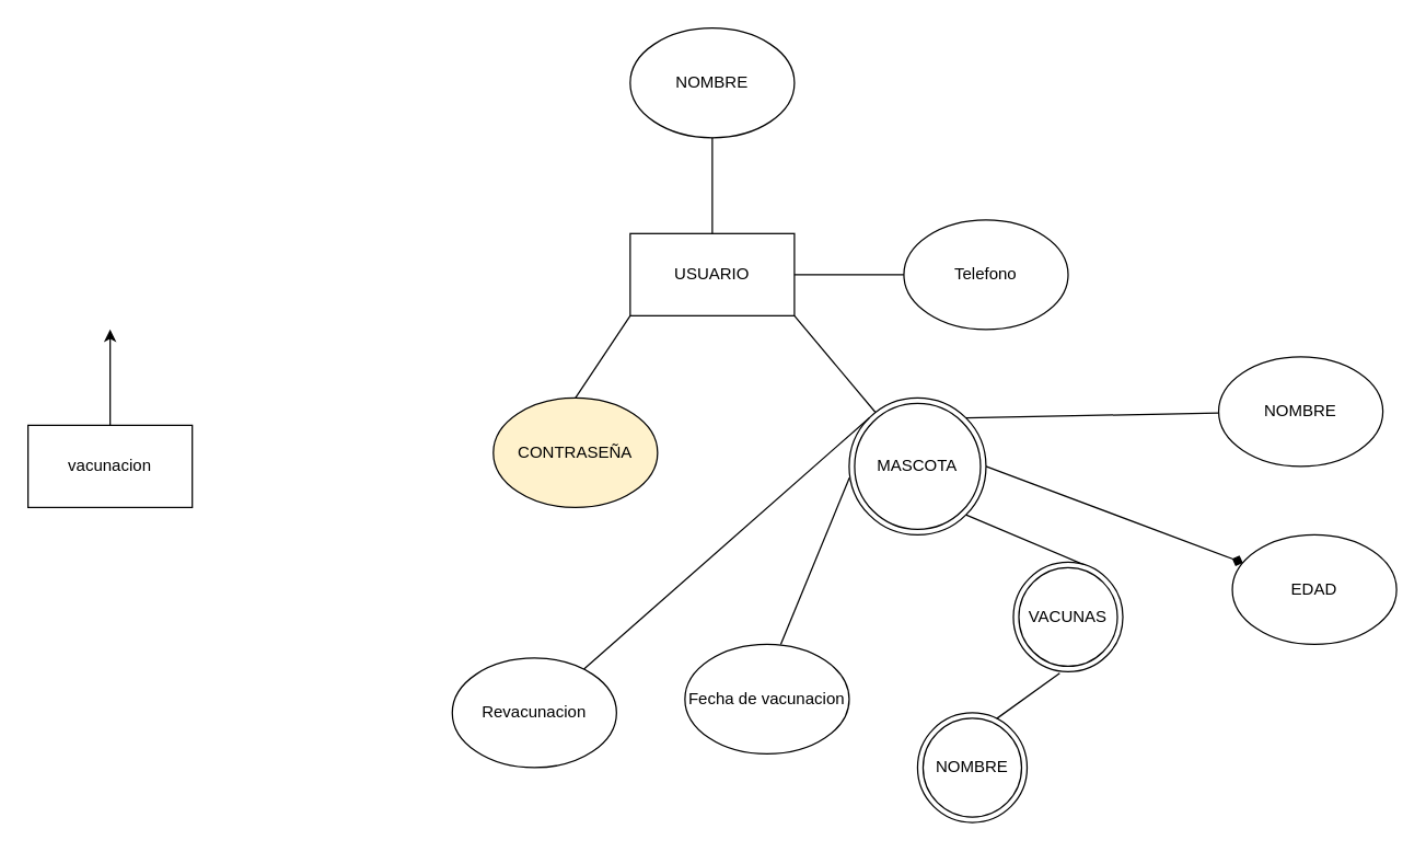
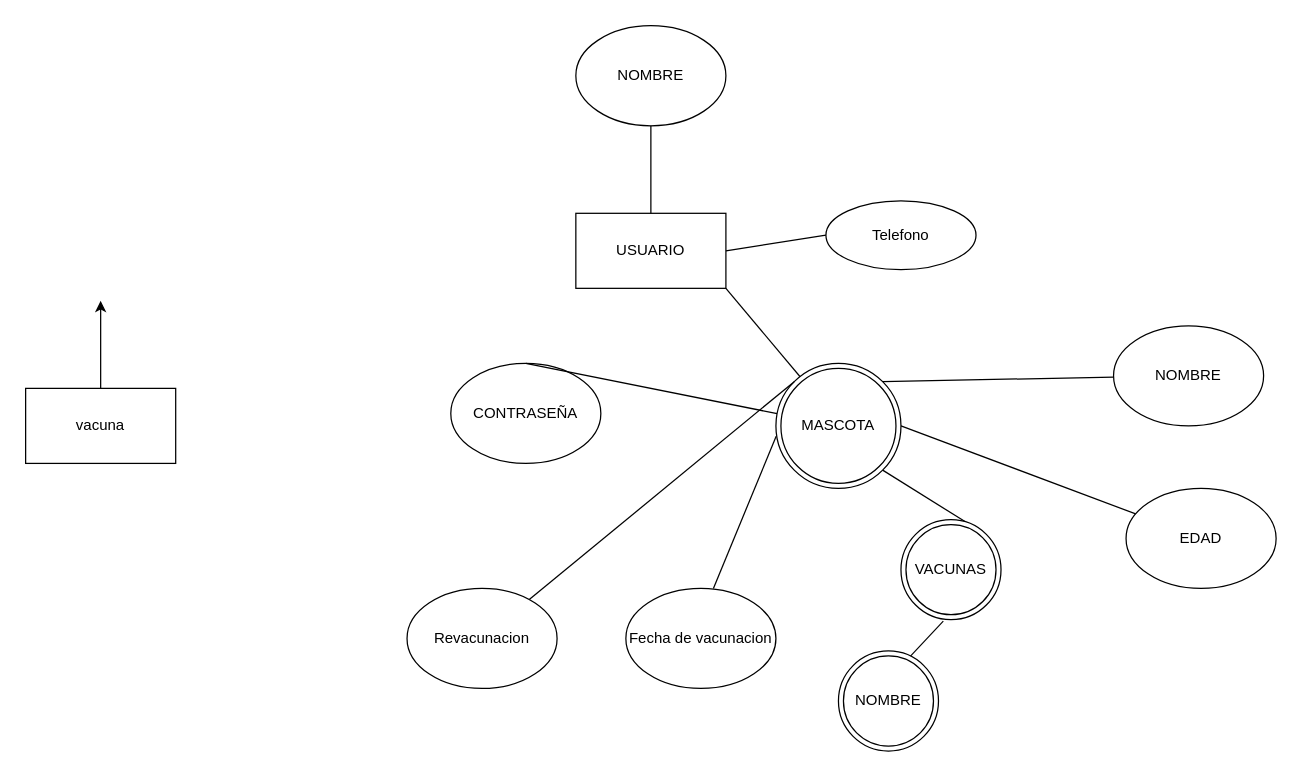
  <mxCell id="0" />
  <mxCell id="1" parent="0" />
  <mxCell id="2" value="USUARIO" style="rounded=0;whiteSpace=wrap;html=1;" vertex="1" parent="1"><mxGeometry x="460" y="170" width="120" height="60" as="geometry" /></mxCell>
  <mxCell id="3" value="NOMBRE" style="ellipse;whiteSpace=wrap;html=1;rounded=0;" vertex="1" parent="1"><mxGeometry x="460" y="20" width="120" height="80" as="geometry" /></mxCell>
- <mxCell id="4" value="CONTRASEÑA" style="ellipse;whiteSpace=wrap;html=1;rounded=0;fillColor=#fff2cc;" vertex="1" parent="1"><mxGeometry x="360" y="290" width="120" height="80" as="geometry" /></mxCell>
- <mxCell id="5" value="Telefono" style="ellipse;whiteSpace=wrap;html=1;" vertex="1" parent="1"><mxGeometry x="660" y="160" width="120" height="80" as="geometry" /></mxCell>
+ <mxCell id="4" value="CONTRASEÑA" style="ellipse;whiteSpace=wrap;html=1;rounded=0;" vertex="1" parent="1"><mxGeometry x="360" y="290" width="120" height="80" as="geometry" /></mxCell>
+ <mxCell id="5" value="Telefono" style="ellipse;whiteSpace=wrap;html=1;" vertex="1" parent="1"><mxGeometry x="660" y="160" width="120" height="55" as="geometry" /></mxCell>
  <mxCell id="6" value="" style="edgeStyle=orthogonalEdgeStyle;rounded=0;orthogonalLoop=1;jettySize=auto;html=1;" edge="1" parent="1" source="7"><mxGeometry relative="1" as="geometry"><mxPoint x="80" y="240" as="targetPoint" /></mxGeometry></mxCell>
- <mxCell id="7" value="vacunacion" style="rounded=0;whiteSpace=wrap;html=1;" vertex="1" parent="1"><mxGeometry x="20" y="310" width="120" height="60" as="geometry" /></mxCell>
+ <mxCell id="7" value="vacuna" style="rounded=0;whiteSpace=wrap;html=1;" vertex="1" parent="1"><mxGeometry x="20" y="310" width="120" height="60" as="geometry" /></mxCell>
  <mxCell id="8" value="" style="endArrow=none;html=1;entryX=0.192;entryY=0.064;entryDx=0;entryDy=0;entryPerimeter=0;exitX=1;exitY=1;exitDx=0;exitDy=0;" edge="1" parent="1" source="2"><mxGeometry width="50" height="50" relative="1" as="geometry"><mxPoint x="580" y="234" as="sourcePoint" /><mxPoint x="643.04" y="305.12" as="targetPoint" /></mxGeometry></mxCell>
  <mxCell id="9" value="" style="endArrow=none;html=1;entryX=1;entryY=1;entryDx=0;entryDy=0;exitX=0.648;exitY=0.024;exitDx=0;exitDy=0;exitPerimeter=0;" edge="1" parent="1" source="19" target="18"><mxGeometry width="50" height="50" relative="1" as="geometry"><mxPoint x="600" y="430" as="sourcePoint" /><mxPoint x="628.68" y="375.92" as="targetPoint" /></mxGeometry></mxCell>
  <mxCell id="10" value="" style="endArrow=none;html=1;entryX=0.423;entryY=1.014;entryDx=0;entryDy=0;entryPerimeter=0;exitX=0.713;exitY=0.059;exitDx=0;exitDy=0;exitPerimeter=0;" edge="1" parent="1" source="20" target="19"><mxGeometry width="50" height="50" relative="1" as="geometry"><mxPoint x="720" y="505" as="sourcePoint" /><mxPoint x="758.68" y="474.52" as="targetPoint" /></mxGeometry></mxCell>
  <mxCell id="11" value="" style="endArrow=none;html=1;exitX=1;exitY=0;exitDx=0;exitDy=0;" edge="1" parent="1" source="18" target="12"><mxGeometry width="50" height="50" relative="1" as="geometry"><mxPoint x="720" y="338.5" as="sourcePoint" /><mxPoint x="860" y="338.5" as="targetPoint" /></mxGeometry></mxCell>
  <mxCell id="12" value="NOMBRE" style="ellipse;whiteSpace=wrap;html=1;rounded=0;" vertex="1" parent="1"><mxGeometry x="890" y="260" width="120" height="80" as="geometry" /></mxCell>
- <mxCell id="13" value="" style="endArrow=diamond;html=1;exitX=1;exitY=0.5;exitDx=0;exitDy=0;" edge="1" parent="1" source="18" target="14"><mxGeometry width="50" height="50" relative="1" as="geometry"><mxPoint x="704" y="370" as="sourcePoint" /><mxPoint x="764" y="420" as="targetPoint" /></mxGeometry></mxCell>
+ <mxCell id="13" value="" style="endArrow=none;html=1;exitX=1;exitY=0.5;exitDx=0;exitDy=0;" edge="1" parent="1" source="18" target="14"><mxGeometry width="50" height="50" relative="1" as="geometry"><mxPoint x="704" y="370" as="sourcePoint" /><mxPoint x="764" y="420" as="targetPoint" /></mxGeometry></mxCell>
  <mxCell id="14" value="EDAD" style="ellipse;whiteSpace=wrap;html=1;" vertex="1" parent="1"><mxGeometry x="900" y="390" width="120" height="80" as="geometry" /></mxCell>
- <mxCell id="15" value="" style="endArrow=none;html=1;entryX=0;entryY=1;entryDx=0;entryDy=0;exitX=0.5;exitY=0;exitDx=0;exitDy=0;" edge="1" parent="1" source="4" target="2"><mxGeometry width="50" height="50" relative="1" as="geometry"><mxPoint x="520" y="320" as="sourcePoint" /><mxPoint x="420" y="220" as="targetPoint" /></mxGeometry></mxCell>
+ <mxCell id="15" value="" style="endArrow=none;html=1;exitX=0.5;exitY=0;exitDx=0;exitDy=0;" edge="1" parent="1" source="4" target="18"><mxGeometry width="50" height="50" relative="1" as="geometry"><mxPoint x="520" y="320" as="sourcePoint" /><mxPoint x="420" y="220" as="targetPoint" /></mxGeometry></mxCell>
  <mxCell id="16" value="" style="endArrow=none;html=1;exitX=0.5;exitY=0;exitDx=0;exitDy=0;" edge="1" parent="1" source="2"><mxGeometry width="50" height="50" relative="1" as="geometry"><mxPoint x="470" y="150" as="sourcePoint" /><mxPoint x="520" y="100" as="targetPoint" /></mxGeometry></mxCell>
  <mxCell id="17" value="" style="endArrow=none;html=1;entryX=0;entryY=0.5;entryDx=0;entryDy=0;" edge="1" parent="1" target="5"><mxGeometry width="50" height="50" relative="1" as="geometry"><mxPoint x="580" y="200" as="sourcePoint" /><mxPoint x="630" y="150" as="targetPoint" /></mxGeometry></mxCell>
  <mxCell id="18" value="MASCOTA" style="ellipse;shape=doubleEllipse;whiteSpace=wrap;html=1;aspect=fixed;" vertex="1" parent="1"><mxGeometry x="620" y="290" width="100" height="100" as="geometry" /></mxCell>
- <mxCell id="19" value="VACUNAS" style="ellipse;shape=doubleEllipse;whiteSpace=wrap;html=1;aspect=fixed;" vertex="1" parent="1"><mxGeometry x="740" y="410" width="80" height="80" as="geometry" /></mxCell>
+ <mxCell id="19" value="VACUNAS" style="ellipse;shape=doubleEllipse;whiteSpace=wrap;html=1;aspect=fixed;" vertex="1" parent="1"><mxGeometry x="720" y="415" width="80" height="80" as="geometry" /></mxCell>
  <mxCell id="20" value="NOMBRE" style="ellipse;shape=doubleEllipse;whiteSpace=wrap;html=1;aspect=fixed;" vertex="1" parent="1"><mxGeometry x="670" y="520" width="80" height="80" as="geometry" /></mxCell>
  <mxCell id="21" value="" style="endArrow=none;html=1;exitX=0.002;exitY=0.583;exitDx=0;exitDy=0;exitPerimeter=0;" edge="1" parent="1" source="18"><mxGeometry width="50" height="50" relative="1" as="geometry"><mxPoint x="430" y="440" as="sourcePoint" /><mxPoint x="570" y="470" as="targetPoint" /></mxGeometry></mxCell>
  <mxCell id="22" value="Fecha de vacunacion" style="ellipse;whiteSpace=wrap;html=1;" vertex="1" parent="1"><mxGeometry x="500" y="470" width="120" height="80" as="geometry" /></mxCell>
  <mxCell id="23" value="" style="endArrow=none;html=1;exitX=0;exitY=0;exitDx=0;exitDy=0;" edge="1" parent="1" source="18" target="24"><mxGeometry width="50" height="50" relative="1" as="geometry"><mxPoint x="300" y="430" as="sourcePoint" /><mxPoint x="620" y="330" as="targetPoint" /></mxGeometry></mxCell>
- <mxCell id="24" value="Revacunacion" style="ellipse;whiteSpace=wrap;html=1;" vertex="1" parent="1"><mxGeometry x="330" y="480" width="120" height="80" as="geometry" /></mxCell>
+ <mxCell id="24" value="Revacunacion" style="ellipse;whiteSpace=wrap;html=1;" vertex="1" parent="1"><mxGeometry x="325" y="470" width="120" height="80" as="geometry" /></mxCell>
